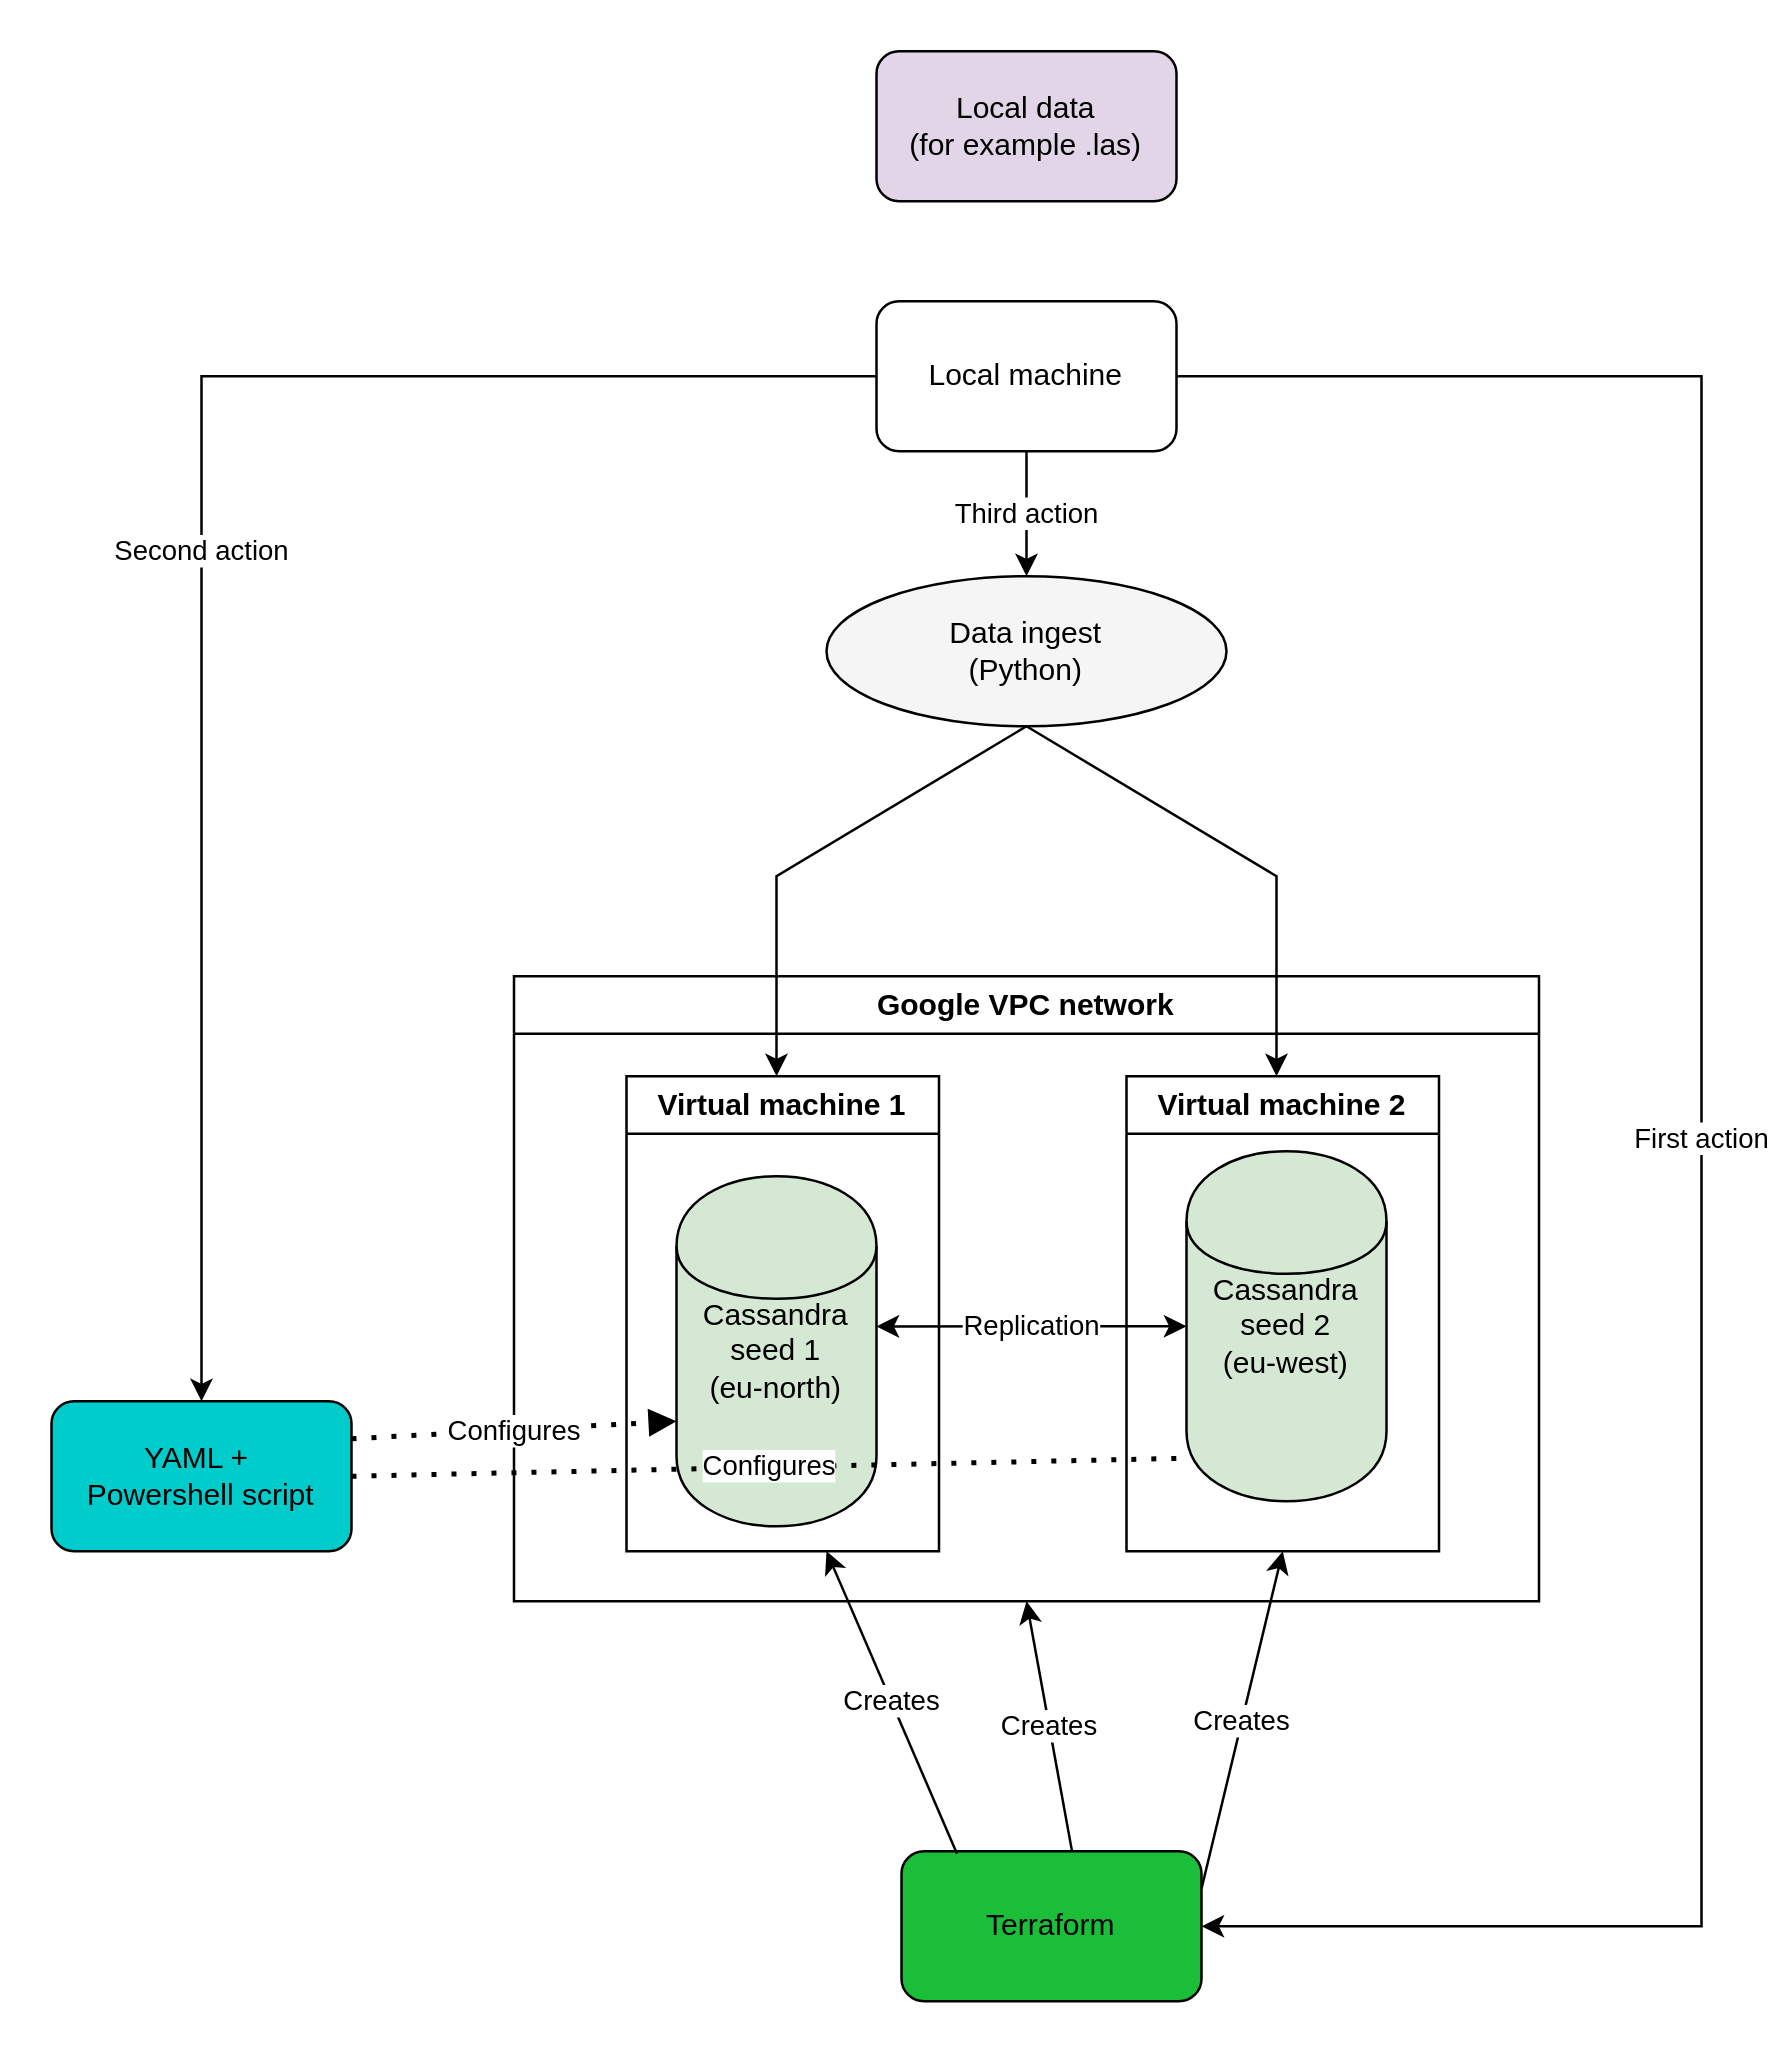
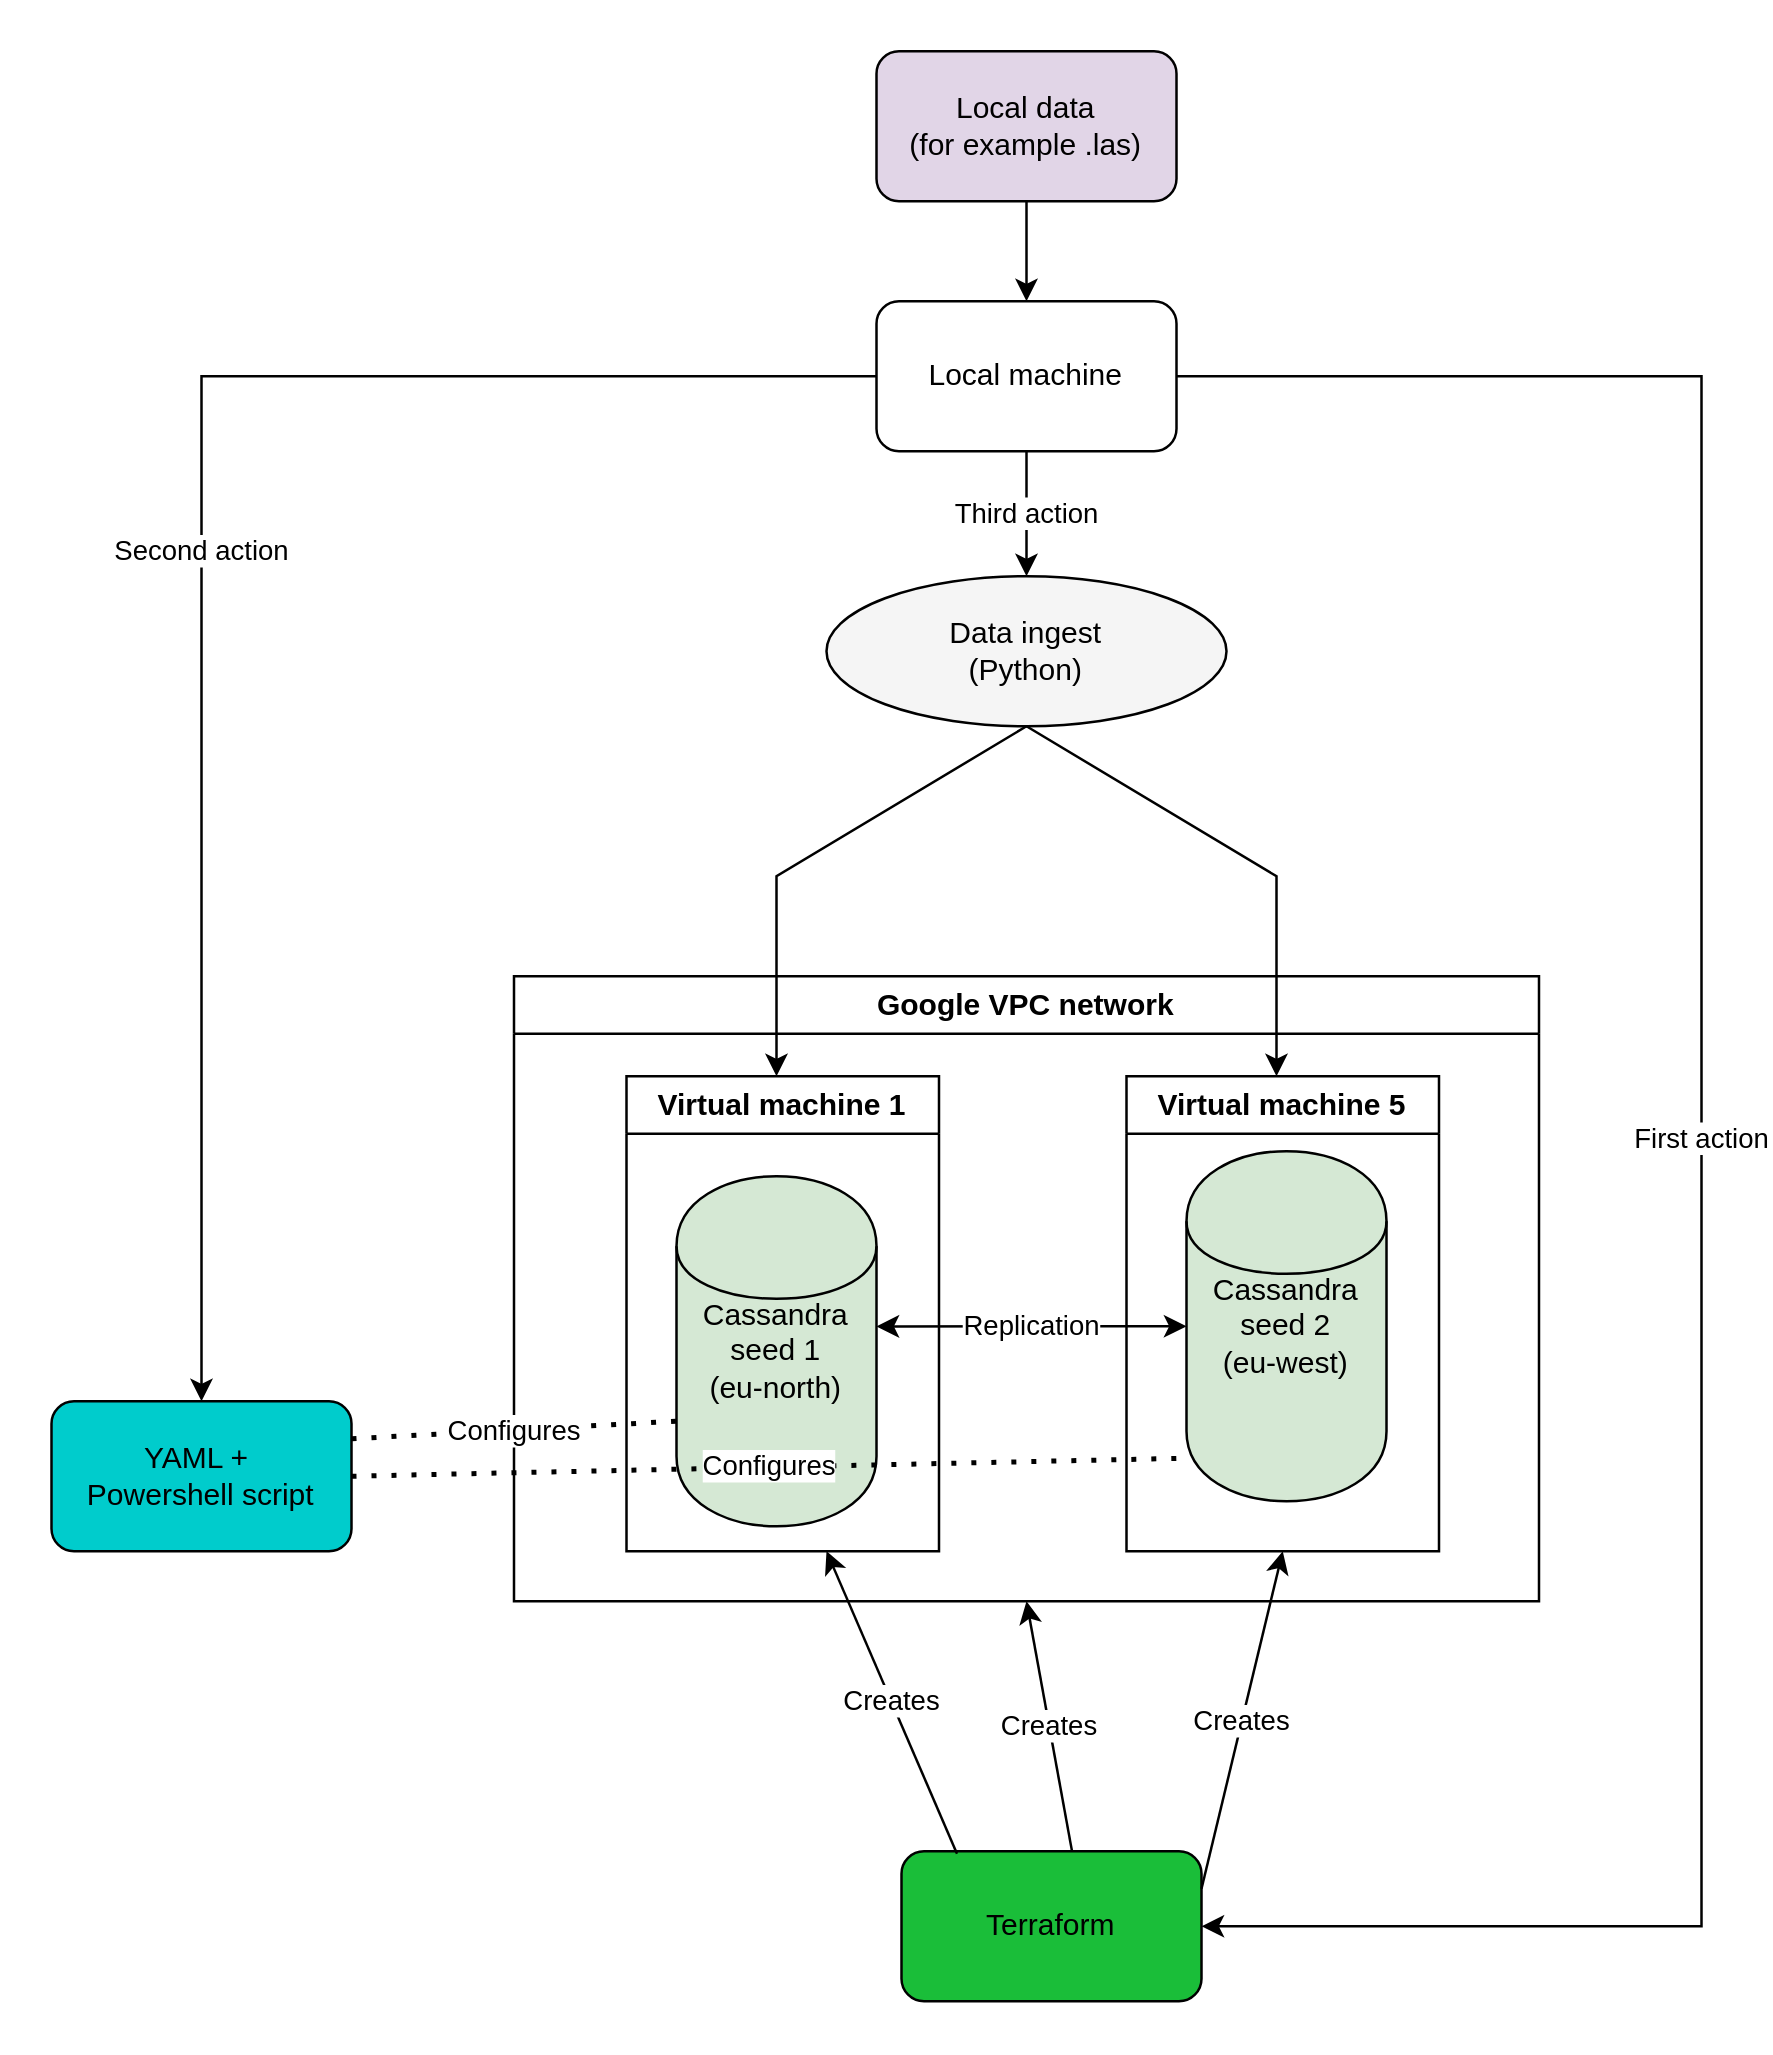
  <mxCell id="0" />
  <mxCell id="1" parent="0" />
  <mxCell id="2" value="Local data&lt;br&gt;(for example .las)" style="rounded=1;whiteSpace=wrap;html=1;fillColor=#E1D5E7;" parent="1" vertex="1"><mxGeometry x="350" y="20" width="120" height="60" as="geometry" /></mxCell>
  <mxCell id="3" value="Data ingest&lt;div&gt;(Python)&lt;/div&gt;" style="ellipse;whiteSpace=wrap;html=1;fillColor=#F5F5F5;" parent="1" vertex="1"><mxGeometry x="330" y="230" width="160" height="60" as="geometry" /></mxCell>
+ <mxCell id="4" value="" style="endArrow=classic;html=1;rounded=0;entryX=0.5;entryY=0;entryDx=0;entryDy=0;exitX=0.5;exitY=1;exitDx=0;exitDy=0;" edge="1" parent="1" source="2" target="18"><mxGeometry width="50" height="50" relative="1" as="geometry"><mxPoint x="380" y="190" as="sourcePoint" /><mxPoint x="430" y="140" as="targetPoint" /></mxGeometry></mxCell>
  <mxCell id="5" value="Google VPC network" style="swimlane;whiteSpace=wrap;html=1;" vertex="1" parent="1"><mxGeometry x="205" y="390" width="410" height="250" as="geometry" /></mxCell>
  <mxCell id="6" value="Cassandra seed 1 &lt;br&gt;(eu-north)" style="shape=cylinder;whiteSpace=wrap;html=1;fillColor=#D5E8D4;" parent="5" vertex="1"><mxGeometry x="65" y="80" width="80" height="140" as="geometry" /></mxCell>
  <mxCell id="7" value="Virtual machine 1" style="swimlane;whiteSpace=wrap;html=1;" vertex="1" parent="5"><mxGeometry x="45" y="40" width="125" height="190" as="geometry" /></mxCell>
- <mxCell id="8" value="Virtual machine 2" style="swimlane;whiteSpace=wrap;html=1;" vertex="1" parent="5"><mxGeometry x="245" y="40" width="125" height="190" as="geometry" /></mxCell>
+ <mxCell id="8" value="Virtual machine 5" style="swimlane;whiteSpace=wrap;html=1;" vertex="1" parent="5"><mxGeometry x="245" y="40" width="125" height="190" as="geometry" /></mxCell>
  <mxCell id="9" value="Cassandra seed 2&lt;br&gt;(eu-west)" style="shape=cylinder;whiteSpace=wrap;html=1;fillColor=#D5E8D4;" vertex="1" parent="8"><mxGeometry x="24" y="30" width="80" height="140" as="geometry" /></mxCell>
  <mxCell id="10" value="Replication" style="endArrow=classic;startArrow=classic;html=1;rounded=0;exitX=1;exitY=0.429;exitDx=0;exitDy=0;exitPerimeter=0;" edge="1" parent="5" source="6" target="9"><mxGeometry width="50" height="50" relative="1" as="geometry"><mxPoint x="185" y="140" as="sourcePoint" /><mxPoint x="235" y="90" as="targetPoint" /></mxGeometry></mxCell>
  <mxCell id="11" value="Terraform" style="rounded=1;whiteSpace=wrap;html=1;fillColor=light-dark(#1ABE39,var(--ge-dark-color, #121212));" vertex="1" parent="1"><mxGeometry x="360" y="740" width="120" height="60" as="geometry" /></mxCell>
  <mxCell id="12" value="Creates" style="endArrow=classic;html=1;rounded=0;exitX=1;exitY=0.25;exitDx=0;exitDy=0;entryX=0.5;entryY=1;entryDx=0;entryDy=0;" edge="1" parent="1" source="11" target="8"><mxGeometry width="50" height="50" relative="1" as="geometry"><mxPoint x="120" y="490" as="sourcePoint" /><mxPoint x="210" y="440" as="targetPoint" /></mxGeometry></mxCell>
  <mxCell id="13" value="Creates" style="endArrow=classic;html=1;rounded=0;exitX=0.568;exitY=-0.004;exitDx=0;exitDy=0;entryX=0.5;entryY=1;entryDx=0;entryDy=0;exitPerimeter=0;" edge="1" parent="1" source="11" target="5"><mxGeometry width="50" height="50" relative="1" as="geometry"><mxPoint x="460" y="745" as="sourcePoint" /><mxPoint x="520" y="640" as="targetPoint" /></mxGeometry></mxCell>
  <mxCell id="14" value="Creates" style="endArrow=classic;html=1;rounded=0;exitX=0.185;exitY=0.016;exitDx=0;exitDy=0;exitPerimeter=0;" edge="1" parent="1" source="11"><mxGeometry width="50" height="50" relative="1" as="geometry"><mxPoint x="408" y="730" as="sourcePoint" /><mxPoint x="330" y="620" as="targetPoint" /></mxGeometry></mxCell>
  <mxCell id="15" value="YAML +&amp;nbsp;&lt;div&gt;Powershell script&lt;/div&gt;" style="rounded=1;whiteSpace=wrap;html=1;fillColor=light-dark(#00CCCC,var(--ge-dark-color, #121212));" vertex="1" parent="1"><mxGeometry x="20" y="560" width="120" height="60" as="geometry" /></mxCell>
- <mxCell id="16" value="Configures" style="endArrow=block;dashed=1;html=1;dashPattern=1 3;strokeWidth=2;rounded=0;exitX=1;exitY=0.25;exitDx=0;exitDy=0;entryX=0;entryY=0.7;entryDx=0;entryDy=0;" edge="1" parent="1" source="15" target="6"><mxGeometry width="50" height="50" relative="1" as="geometry"><mxPoint x="640" y="400" as="sourcePoint" /><mxPoint x="690" y="350" as="targetPoint" /></mxGeometry></mxCell>
+ <mxCell id="16" value="Configures" style="endArrow=none;dashed=1;html=1;dashPattern=1 3;strokeWidth=2;rounded=0;exitX=1;exitY=0.25;exitDx=0;exitDy=0;entryX=0;entryY=0.7;entryDx=0;entryDy=0;" edge="1" parent="1" source="15" target="6"><mxGeometry width="50" height="50" relative="1" as="geometry"><mxPoint x="640" y="400" as="sourcePoint" /><mxPoint x="690" y="350" as="targetPoint" /></mxGeometry></mxCell>
  <mxCell id="17" value="Configures" style="endArrow=none;dashed=1;html=1;dashPattern=1 3;strokeWidth=2;rounded=0;exitX=1;exitY=0.5;exitDx=0;exitDy=0;entryX=0;entryY=0.877;entryDx=0;entryDy=0;entryPerimeter=0;" edge="1" parent="1" source="15" target="9"><mxGeometry width="50" height="50" relative="1" as="geometry"><mxPoint x="150" y="585" as="sourcePoint" /><mxPoint x="280" y="578" as="targetPoint" /></mxGeometry></mxCell>
  <mxCell id="18" value="Local machine" style="rounded=1;whiteSpace=wrap;html=1;" vertex="1" parent="1"><mxGeometry x="350" width="120" height="60" as="geometry" y="120" /></mxCell>
  <mxCell id="19" value="Third action" style="endArrow=classic;html=1;rounded=0;entryX=0.5;entryY=0;entryDx=0;entryDy=0;exitX=0.5;exitY=1;exitDx=0;exitDy=0;" edge="1" parent="1" source="18" target="3"><mxGeometry width="50" height="50" relative="1" as="geometry"><mxPoint x="260" y="250" as="sourcePoint" /><mxPoint x="310" y="200" as="targetPoint" /></mxGeometry></mxCell>
  <mxCell id="20" value="Second action" style="endArrow=classic;html=1;rounded=0;exitX=0;exitY=0.5;exitDx=0;exitDy=0;entryX=0.5;entryY=0;entryDx=0;entryDy=0;" edge="1" parent="1" source="18" target="15"><mxGeometry width="50" height="50" relative="1" as="geometry"><mxPoint x="240" y="160" as="sourcePoint" /><mxPoint x="80" y="160" as="targetPoint" /><Array as="points"><mxPoint x="80" y="150" /></Array></mxGeometry></mxCell>
  <mxCell id="21" value="First action" style="endArrow=classic;html=1;rounded=0;exitX=1;exitY=0.5;exitDx=0;exitDy=0;entryX=1;entryY=0.5;entryDx=0;entryDy=0;" edge="1" parent="1" source="18" target="11"><mxGeometry width="50" height="50" relative="1" as="geometry"><mxPoint x="570" y="220" as="sourcePoint" /><mxPoint x="620" y="170" as="targetPoint" /><Array as="points"><mxPoint x="680" y="150" /><mxPoint x="680" y="770" /></Array></mxGeometry></mxCell>
  <mxCell id="22" value="" style="endArrow=classic;html=1;rounded=0;exitX=0.5;exitY=1;exitDx=0;exitDy=0;" edge="1" parent="1" source="3"><mxGeometry width="50" height="50" relative="1" as="geometry"><mxPoint x="270" y="380" as="sourcePoint" /><mxPoint x="310" y="430" as="targetPoint" /><Array as="points"><mxPoint x="310" y="350" /></Array></mxGeometry></mxCell>
  <mxCell id="23" value="" style="endArrow=classic;html=1;rounded=0;exitX=0.5;exitY=1;exitDx=0;exitDy=0;" edge="1" parent="1" source="3"><mxGeometry width="50" height="50" relative="1" as="geometry"><mxPoint x="510" y="360" as="sourcePoint" /><mxPoint x="510" y="430" as="targetPoint" /><Array as="points"><mxPoint x="510" y="350" /></Array></mxGeometry></mxCell>
